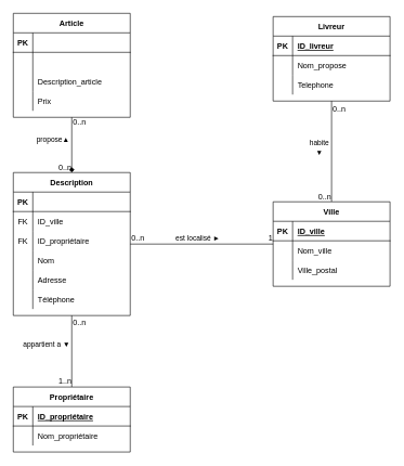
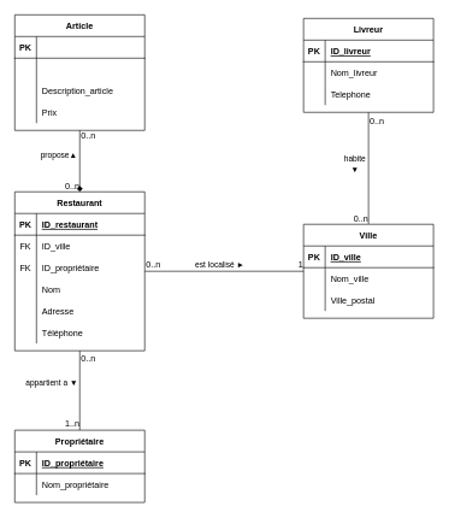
  <mxCell id="0" />
  <mxCell id="1" parent="0" />
  <mxCell id="2" value="" style="endArrow=none;html=1;rounded=0;" parent="1" source="10" target="65" edge="1"><mxGeometry relative="1" as="geometry"><mxPoint x="200" y="375" as="sourcePoint" /><mxPoint x="360" y="375" as="targetPoint" /></mxGeometry></mxCell>
  <mxCell id="3" value="0..n" style="resizable=0;html=1;align=left;verticalAlign=bottom;" parent="2" connectable="0" vertex="1"><mxGeometry x="-1" relative="1" as="geometry" /></mxCell>
  <mxCell id="4" value="1" style="resizable=0;html=1;align=right;verticalAlign=bottom;" parent="2" connectable="0" vertex="1"><mxGeometry x="1" relative="1" as="geometry" /></mxCell>
  <mxCell id="5" value="est localisé ►" style="edgeLabel;html=1;align=center;verticalAlign=middle;resizable=0;points=[];" vertex="1" connectable="0" parent="2"><mxGeometry x="-0.064" y="-2" relative="1" as="geometry"><mxPoint y="-12" as="offset" /></mxGeometry></mxCell>
  <mxCell id="6" value="" style="endArrow=none;html=1;rounded=0;" parent="1" source="10" target="29" edge="1"><mxGeometry relative="1" as="geometry"><mxPoint x="-50" y="555" as="sourcePoint" /><mxPoint x="110" y="555" as="targetPoint" /></mxGeometry></mxCell>
  <mxCell id="7" value="0..n" style="resizable=0;html=1;align=left;verticalAlign=bottom;" parent="6" connectable="0" vertex="1"><mxGeometry x="-1" relative="1" as="geometry"><mxPoint y="20" as="offset" /></mxGeometry></mxCell>
  <mxCell id="8" value="1..n" style="resizable=0;html=1;align=right;verticalAlign=bottom;" parent="6" connectable="0" vertex="1"><mxGeometry x="1" relative="1" as="geometry" /></mxCell>
  <mxCell id="9" value="appartient a ▼" style="edgeLabel;html=1;align=center;verticalAlign=middle;resizable=0;points=[];" vertex="1" connectable="0" parent="6"><mxGeometry x="-0.205" relative="1" as="geometry"><mxPoint x="-40" as="offset" /></mxGeometry></mxCell>
- <mxCell id="10" value="Description" style="shape=table;startSize=30;container=1;collapsible=1;childLayout=tableLayout;fixedRows=1;rowLines=0;fontStyle=1;align=center;resizeLast=1;" parent="1" vertex="1"><mxGeometry x="20" y="265" width="180" height="220" as="geometry" /></mxCell>
+ <mxCell id="10" value="Restaurant" style="shape=table;startSize=30;container=1;collapsible=1;childLayout=tableLayout;fixedRows=1;rowLines=0;fontStyle=1;align=center;resizeLast=1;" parent="1" vertex="1"><mxGeometry x="20" y="265" width="180" height="220" as="geometry" /></mxCell>
  <mxCell id="11" value="" style="shape=partialRectangle;collapsible=0;dropTarget=0;pointerEvents=0;fillColor=none;top=0;left=0;bottom=1;right=0;points=[[0,0.5],[1,0.5]];portConstraint=eastwest;" parent="10" vertex="1"><mxGeometry y="30" width="180" height="30" as="geometry" /></mxCell>
  <mxCell id="12" value="PK" style="shape=partialRectangle;connectable=0;fillColor=none;top=0;left=0;bottom=0;right=0;fontStyle=1;overflow=hidden;" parent="11" vertex="1"><mxGeometry width="30" height="30" as="geometry" /></mxCell>
+ <mxCell id="13" value="ID_restaurant" style="shape=partialRectangle;connectable=0;fillColor=none;top=0;left=0;bottom=0;right=0;align=left;spacingLeft=6;fontStyle=5;overflow=hidden;" parent="11" vertex="1"><mxGeometry x="30" width="150" height="30" as="geometry" /></mxCell>
  <mxCell id="14" value="" style="shape=partialRectangle;collapsible=0;dropTarget=0;pointerEvents=0;fillColor=none;top=0;left=0;bottom=0;right=0;points=[[0,0.5],[1,0.5]];portConstraint=eastwest;" parent="10" vertex="1"><mxGeometry y="60" width="180" height="30" as="geometry" /></mxCell>
  <mxCell id="15" value="FK" style="shape=partialRectangle;connectable=0;fillColor=none;top=0;left=0;bottom=0;right=0;fontStyle=0;overflow=hidden;" parent="14" vertex="1"><mxGeometry width="30" height="30" as="geometry" /></mxCell>
  <mxCell id="16" value="ID_ville" style="shape=partialRectangle;connectable=0;fillColor=none;top=0;left=0;bottom=0;right=0;align=left;spacingLeft=6;fontStyle=0;overflow=hidden;" parent="14" vertex="1"><mxGeometry x="30" width="150" height="30" as="geometry" /></mxCell>
  <mxCell id="17" value="" style="shape=partialRectangle;collapsible=0;dropTarget=0;pointerEvents=0;fillColor=none;top=0;left=0;bottom=0;right=0;points=[[0,0.5],[1,0.5]];portConstraint=eastwest;" parent="10" vertex="1"><mxGeometry y="90" width="180" height="30" as="geometry" /></mxCell>
  <mxCell id="18" value="FK" style="shape=partialRectangle;connectable=0;fillColor=none;top=0;left=0;bottom=0;right=0;fontStyle=0;overflow=hidden;" parent="17" vertex="1"><mxGeometry width="30" height="30" as="geometry" /></mxCell>
  <mxCell id="19" value="ID_propriétaire" style="shape=partialRectangle;connectable=0;fillColor=none;top=0;left=0;bottom=0;right=0;align=left;spacingLeft=6;fontStyle=0;overflow=hidden;" parent="17" vertex="1"><mxGeometry x="30" width="150" height="30" as="geometry" /></mxCell>
  <mxCell id="20" value="" style="shape=partialRectangle;collapsible=0;dropTarget=0;pointerEvents=0;fillColor=none;top=0;left=0;bottom=0;right=0;points=[[0,0.5],[1,0.5]];portConstraint=eastwest;" parent="10" vertex="1"><mxGeometry y="120" width="180" height="30" as="geometry" /></mxCell>
  <mxCell id="21" value="" style="shape=partialRectangle;connectable=0;fillColor=none;top=0;left=0;bottom=0;right=0;editable=1;overflow=hidden;" parent="20" vertex="1"><mxGeometry width="30" height="30" as="geometry" /></mxCell>
  <mxCell id="22" value="Nom" style="shape=partialRectangle;connectable=0;fillColor=none;top=0;left=0;bottom=0;right=0;align=left;spacingLeft=6;overflow=hidden;" parent="20" vertex="1"><mxGeometry x="30" width="150" height="30" as="geometry" /></mxCell>
  <mxCell id="23" value="" style="shape=partialRectangle;collapsible=0;dropTarget=0;pointerEvents=0;fillColor=none;top=0;left=0;bottom=0;right=0;points=[[0,0.5],[1,0.5]];portConstraint=eastwest;" parent="10" vertex="1"><mxGeometry y="150" width="180" height="30" as="geometry" /></mxCell>
  <mxCell id="24" value="" style="shape=partialRectangle;connectable=0;fillColor=none;top=0;left=0;bottom=0;right=0;editable=1;overflow=hidden;" parent="23" vertex="1"><mxGeometry width="30" height="30" as="geometry" /></mxCell>
  <mxCell id="25" value="Adresse" style="shape=partialRectangle;connectable=0;fillColor=none;top=0;left=0;bottom=0;right=0;align=left;spacingLeft=6;overflow=hidden;" parent="23" vertex="1"><mxGeometry x="30" width="150" height="30" as="geometry" /></mxCell>
  <mxCell id="26" value="" style="shape=partialRectangle;collapsible=0;dropTarget=0;pointerEvents=0;fillColor=none;top=0;left=0;bottom=0;right=0;points=[[0,0.5],[1,0.5]];portConstraint=eastwest;" parent="10" vertex="1"><mxGeometry y="180" width="180" height="30" as="geometry" /></mxCell>
  <mxCell id="27" value="" style="shape=partialRectangle;connectable=0;fillColor=none;top=0;left=0;bottom=0;right=0;editable=1;overflow=hidden;" parent="26" vertex="1"><mxGeometry width="30" height="30" as="geometry" /></mxCell>
  <mxCell id="28" value="Téléphone" style="shape=partialRectangle;connectable=0;fillColor=none;top=0;left=0;bottom=0;right=0;align=left;spacingLeft=6;overflow=hidden;" parent="26" vertex="1"><mxGeometry x="30" width="150" height="30" as="geometry" /></mxCell>
  <mxCell id="29" value="Propriétaire" style="shape=table;startSize=30;container=1;collapsible=1;childLayout=tableLayout;fixedRows=1;rowLines=0;fontStyle=1;align=center;resizeLast=1;" parent="1" vertex="1"><mxGeometry x="20" y="595" width="180" height="100" as="geometry" /></mxCell>
  <mxCell id="30" value="" style="shape=partialRectangle;collapsible=0;dropTarget=0;pointerEvents=0;fillColor=none;top=0;left=0;bottom=1;right=0;points=[[0,0.5],[1,0.5]];portConstraint=eastwest;" parent="29" vertex="1"><mxGeometry y="30" width="180" height="30" as="geometry" /></mxCell>
  <mxCell id="31" value="PK" style="shape=partialRectangle;connectable=0;fillColor=none;top=0;left=0;bottom=0;right=0;fontStyle=1;overflow=hidden;" parent="30" vertex="1"><mxGeometry width="30" height="30" as="geometry" /></mxCell>
  <mxCell id="32" value="ID_propriétaire" style="shape=partialRectangle;connectable=0;fillColor=none;top=0;left=0;bottom=0;right=0;align=left;spacingLeft=6;fontStyle=5;overflow=hidden;" parent="30" vertex="1"><mxGeometry x="30" width="150" height="30" as="geometry" /></mxCell>
  <mxCell id="33" value="" style="shape=partialRectangle;collapsible=0;dropTarget=0;pointerEvents=0;fillColor=none;top=0;left=0;bottom=0;right=0;points=[[0,0.5],[1,0.5]];portConstraint=eastwest;" parent="29" vertex="1"><mxGeometry y="60" width="180" height="30" as="geometry" /></mxCell>
  <mxCell id="34" value="" style="shape=partialRectangle;connectable=0;fillColor=none;top=0;left=0;bottom=0;right=0;editable=1;overflow=hidden;" parent="33" vertex="1"><mxGeometry width="30" height="30" as="geometry" /></mxCell>
  <mxCell id="35" value="Nom_propriétaire" style="shape=partialRectangle;connectable=0;fillColor=none;top=0;left=0;bottom=0;right=0;align=left;spacingLeft=6;overflow=hidden;" parent="33" vertex="1"><mxGeometry x="30" width="150" height="30" as="geometry" /></mxCell>
  <mxCell id="36" value="Livreur" style="shape=table;startSize=30;container=1;collapsible=1;childLayout=tableLayout;fixedRows=1;rowLines=0;fontStyle=1;align=center;resizeLast=1;" parent="1" vertex="1"><mxGeometry x="420" y="25" width="180" height="130" as="geometry" /></mxCell>
  <mxCell id="37" value="" style="shape=partialRectangle;collapsible=0;dropTarget=0;pointerEvents=0;fillColor=none;top=0;left=0;bottom=1;right=0;points=[[0,0.5],[1,0.5]];portConstraint=eastwest;" parent="36" vertex="1"><mxGeometry y="30" width="180" height="30" as="geometry" /></mxCell>
  <mxCell id="38" value="PK" style="shape=partialRectangle;connectable=0;fillColor=none;top=0;left=0;bottom=0;right=0;fontStyle=1;overflow=hidden;" parent="37" vertex="1"><mxGeometry width="30" height="30" as="geometry" /></mxCell>
  <mxCell id="39" value="ID_livreur" style="shape=partialRectangle;connectable=0;fillColor=none;top=0;left=0;bottom=0;right=0;align=left;spacingLeft=6;fontStyle=5;overflow=hidden;" parent="37" vertex="1"><mxGeometry x="30" width="150" height="30" as="geometry" /></mxCell>
  <mxCell id="40" value="" style="shape=partialRectangle;collapsible=0;dropTarget=0;pointerEvents=0;fillColor=none;top=0;left=0;bottom=0;right=0;points=[[0,0.5],[1,0.5]];portConstraint=eastwest;" parent="36" vertex="1"><mxGeometry y="60" width="180" height="30" as="geometry" /></mxCell>
  <mxCell id="41" value="" style="shape=partialRectangle;connectable=0;fillColor=none;top=0;left=0;bottom=0;right=0;editable=1;overflow=hidden;" parent="40" vertex="1"><mxGeometry width="30" height="30" as="geometry" /></mxCell>
- <mxCell id="42" value="Nom_propose" style="shape=partialRectangle;connectable=0;fillColor=none;top=0;left=0;bottom=0;right=0;align=left;spacingLeft=6;overflow=hidden;" parent="40" vertex="1"><mxGeometry x="30" width="150" height="30" as="geometry" /></mxCell>
+ <mxCell id="42" value="Nom_livreur" style="shape=partialRectangle;connectable=0;fillColor=none;top=0;left=0;bottom=0;right=0;align=left;spacingLeft=6;overflow=hidden;" parent="40" vertex="1"><mxGeometry x="30" width="150" height="30" as="geometry" /></mxCell>
  <mxCell id="43" value="" style="shape=partialRectangle;collapsible=0;dropTarget=0;pointerEvents=0;fillColor=none;top=0;left=0;bottom=0;right=0;points=[[0,0.5],[1,0.5]];portConstraint=eastwest;" parent="36" vertex="1"><mxGeometry y="90" width="180" height="30" as="geometry" /></mxCell>
  <mxCell id="44" value="" style="shape=partialRectangle;connectable=0;fillColor=none;top=0;left=0;bottom=0;right=0;editable=1;overflow=hidden;" parent="43" vertex="1"><mxGeometry width="30" height="30" as="geometry" /></mxCell>
  <mxCell id="45" value="Telephone" style="shape=partialRectangle;connectable=0;fillColor=none;top=0;left=0;bottom=0;right=0;align=left;spacingLeft=6;overflow=hidden;" parent="43" vertex="1"><mxGeometry x="30" width="150" height="30" as="geometry" /></mxCell>
  <mxCell id="46" value="Article" style="shape=table;startSize=30;container=1;collapsible=1;childLayout=tableLayout;fixedRows=1;rowLines=0;fontStyle=1;align=center;resizeLast=1;" parent="1" vertex="1"><mxGeometry x="20" y="20" width="180" height="160" as="geometry" /></mxCell>
  <mxCell id="47" value="" style="shape=partialRectangle;collapsible=0;dropTarget=0;pointerEvents=0;fillColor=none;top=0;left=0;bottom=1;right=0;points=[[0,0.5],[1,0.5]];portConstraint=eastwest;" parent="46" vertex="1"><mxGeometry y="30" width="180" height="30" as="geometry" /></mxCell>
  <mxCell id="48" value="PK" style="shape=partialRectangle;connectable=0;fillColor=none;top=0;left=0;bottom=0;right=0;fontStyle=1;overflow=hidden;" parent="47" vertex="1"><mxGeometry width="30" height="30" as="geometry" /></mxCell>
  <mxCell id="49" value="" style="shape=partialRectangle;collapsible=0;dropTarget=0;pointerEvents=0;fillColor=none;top=0;left=0;bottom=0;right=0;points=[[0,0.5],[1,0.5]];portConstraint=eastwest;" parent="46" vertex="1"><mxGeometry y="60" width="180" height="30" as="geometry" /></mxCell>
  <mxCell id="50" value="" style="shape=partialRectangle;connectable=0;fillColor=none;top=0;left=0;bottom=0;right=0;editable=1;overflow=hidden;" parent="49" vertex="1"><mxGeometry width="30" height="30" as="geometry" /></mxCell>
  <mxCell id="51" value="" style="shape=partialRectangle;collapsible=0;dropTarget=0;pointerEvents=0;fillColor=none;top=0;left=0;bottom=0;right=0;points=[[0,0.5],[1,0.5]];portConstraint=eastwest;" parent="46" vertex="1"><mxGeometry y="90" width="180" height="30" as="geometry" /></mxCell>
  <mxCell id="52" value="" style="shape=partialRectangle;connectable=0;fillColor=none;top=0;left=0;bottom=0;right=0;editable=1;overflow=hidden;" parent="51" vertex="1"><mxGeometry width="30" height="30" as="geometry" /></mxCell>
  <mxCell id="53" value="Description_article" style="shape=partialRectangle;connectable=0;fillColor=none;top=0;left=0;bottom=0;right=0;align=left;spacingLeft=6;overflow=hidden;" parent="51" vertex="1"><mxGeometry x="30" width="150" height="30" as="geometry" /></mxCell>
  <mxCell id="54" value="" style="shape=partialRectangle;collapsible=0;dropTarget=0;pointerEvents=0;fillColor=none;top=0;left=0;bottom=0;right=0;points=[[0,0.5],[1,0.5]];portConstraint=eastwest;" parent="46" vertex="1"><mxGeometry y="120" width="180" height="30" as="geometry" /></mxCell>
  <mxCell id="55" value="" style="shape=partialRectangle;connectable=0;fillColor=none;top=0;left=0;bottom=0;right=0;editable=1;overflow=hidden;" parent="54" vertex="1"><mxGeometry width="30" height="30" as="geometry" /></mxCell>
  <mxCell id="56" value="Prix" style="shape=partialRectangle;connectable=0;fillColor=none;top=0;left=0;bottom=0;right=0;align=left;spacingLeft=6;overflow=hidden;" parent="54" vertex="1"><mxGeometry x="30" width="150" height="30" as="geometry" /></mxCell>
  <mxCell id="57" value="" style="endArrow=none;html=1;rounded=0;" parent="1" source="36" target="65" edge="1"><mxGeometry relative="1" as="geometry"><mxPoint x="460" y="225" as="sourcePoint" /><mxPoint x="620" y="225" as="targetPoint" /></mxGeometry></mxCell>
  <mxCell id="58" value="0..n" style="resizable=0;html=1;align=left;verticalAlign=bottom;" parent="57" connectable="0" vertex="1"><mxGeometry x="-1" relative="1" as="geometry"><mxPoint y="20" as="offset" /></mxGeometry></mxCell>
  <mxCell id="59" value="0..n" style="resizable=0;html=1;align=right;verticalAlign=bottom;" parent="57" connectable="0" vertex="1"><mxGeometry x="1" relative="1" as="geometry" /></mxCell>
  <mxCell id="60" value="habite &lt;br&gt;▼" style="edgeLabel;html=1;align=center;verticalAlign=middle;resizable=0;points=[];" vertex="1" connectable="0" parent="57"><mxGeometry x="-0.086" y="1" relative="1" as="geometry"><mxPoint x="-21" as="offset" /></mxGeometry></mxCell>
  <mxCell id="61" value="" style="endArrow=diamond;html=1;rounded=0;" parent="1" source="46" target="10" edge="1"><mxGeometry relative="1" as="geometry"><mxPoint x="290" y="225" as="sourcePoint" /><mxPoint x="450" y="225" as="targetPoint" /></mxGeometry></mxCell>
  <mxCell id="62" value="&lt;div&gt;0..n&lt;/div&gt;" style="resizable=0;html=1;align=left;verticalAlign=bottom;" parent="61" connectable="0" vertex="1"><mxGeometry x="-1" relative="1" as="geometry"><mxPoint y="15" as="offset" /></mxGeometry></mxCell>
  <mxCell id="63" value="0..n" style="resizable=0;html=1;align=right;verticalAlign=bottom;" parent="61" connectable="0" vertex="1"><mxGeometry x="1" relative="1" as="geometry" /></mxCell>
  <mxCell id="64" value="propose▲" style="edgeLabel;html=1;align=center;verticalAlign=middle;resizable=0;points=[];" vertex="1" connectable="0" parent="61"><mxGeometry x="-0.217" relative="1" as="geometry"><mxPoint x="-30" as="offset" /></mxGeometry></mxCell>
  <mxCell id="65" value="Ville" style="shape=table;startSize=30;container=1;collapsible=1;childLayout=tableLayout;fixedRows=1;rowLines=0;fontStyle=1;align=center;resizeLast=1;" parent="1" vertex="1"><mxGeometry x="420" y="310" width="180" height="130" as="geometry" /></mxCell>
  <mxCell id="66" value="" style="shape=partialRectangle;collapsible=0;dropTarget=0;pointerEvents=0;fillColor=none;top=0;left=0;bottom=1;right=0;points=[[0,0.5],[1,0.5]];portConstraint=eastwest;" parent="65" vertex="1"><mxGeometry y="30" width="180" height="30" as="geometry" /></mxCell>
  <mxCell id="67" value="PK" style="shape=partialRectangle;connectable=0;fillColor=none;top=0;left=0;bottom=0;right=0;fontStyle=1;overflow=hidden;" parent="66" vertex="1"><mxGeometry width="30" height="30" as="geometry" /></mxCell>
  <mxCell id="68" value="ID_ville" style="shape=partialRectangle;connectable=0;fillColor=none;top=0;left=0;bottom=0;right=0;align=left;spacingLeft=6;fontStyle=5;overflow=hidden;" parent="66" vertex="1"><mxGeometry x="30" width="150" height="30" as="geometry" /></mxCell>
  <mxCell id="69" value="" style="shape=partialRectangle;collapsible=0;dropTarget=0;pointerEvents=0;fillColor=none;top=0;left=0;bottom=0;right=0;points=[[0,0.5],[1,0.5]];portConstraint=eastwest;" parent="65" vertex="1"><mxGeometry y="60" width="180" height="30" as="geometry" /></mxCell>
  <mxCell id="70" value="" style="shape=partialRectangle;connectable=0;fillColor=none;top=0;left=0;bottom=0;right=0;editable=1;overflow=hidden;" parent="69" vertex="1"><mxGeometry width="30" height="30" as="geometry" /></mxCell>
  <mxCell id="71" value="Nom_ville" style="shape=partialRectangle;connectable=0;fillColor=none;top=0;left=0;bottom=0;right=0;align=left;spacingLeft=6;overflow=hidden;" parent="69" vertex="1"><mxGeometry x="30" width="150" height="30" as="geometry" /></mxCell>
  <mxCell id="72" value="" style="shape=partialRectangle;collapsible=0;dropTarget=0;pointerEvents=0;fillColor=none;top=0;left=0;bottom=0;right=0;points=[[0,0.5],[1,0.5]];portConstraint=eastwest;" parent="65" vertex="1"><mxGeometry y="90" width="180" height="30" as="geometry" /></mxCell>
  <mxCell id="73" value="" style="shape=partialRectangle;connectable=0;fillColor=none;top=0;left=0;bottom=0;right=0;editable=1;overflow=hidden;" parent="72" vertex="1"><mxGeometry width="30" height="30" as="geometry" /></mxCell>
  <mxCell id="74" value="Ville_postal" style="shape=partialRectangle;connectable=0;fillColor=none;top=0;left=0;bottom=0;right=0;align=left;spacingLeft=6;overflow=hidden;" parent="72" vertex="1"><mxGeometry x="30" width="150" height="30" as="geometry" /></mxCell>
